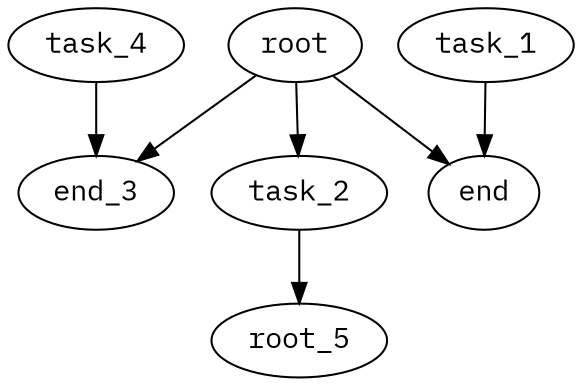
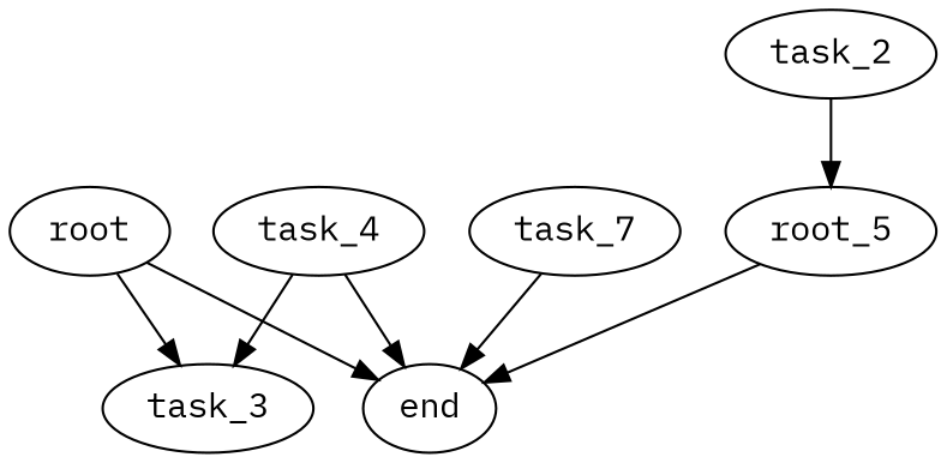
  digraph {
    fontname="IBM Plex Mono"
    node [fontname="IBM Plex Mono"]
    edge [fontname="IBM Plex Mono"]
    root
    task_2
-   task_3 [label=end_3]
+   task_3
    end
-   task_1
+   task_1 [label=task_7]
    n6 [label=root_5]
    task_4
-   root -> task_2
    root -> task_3
    root -> end
    task_2 -> n6
    task_1 -> end
+   n6 -> end
    task_4 -> task_3
+   task_4 -> end
  }
